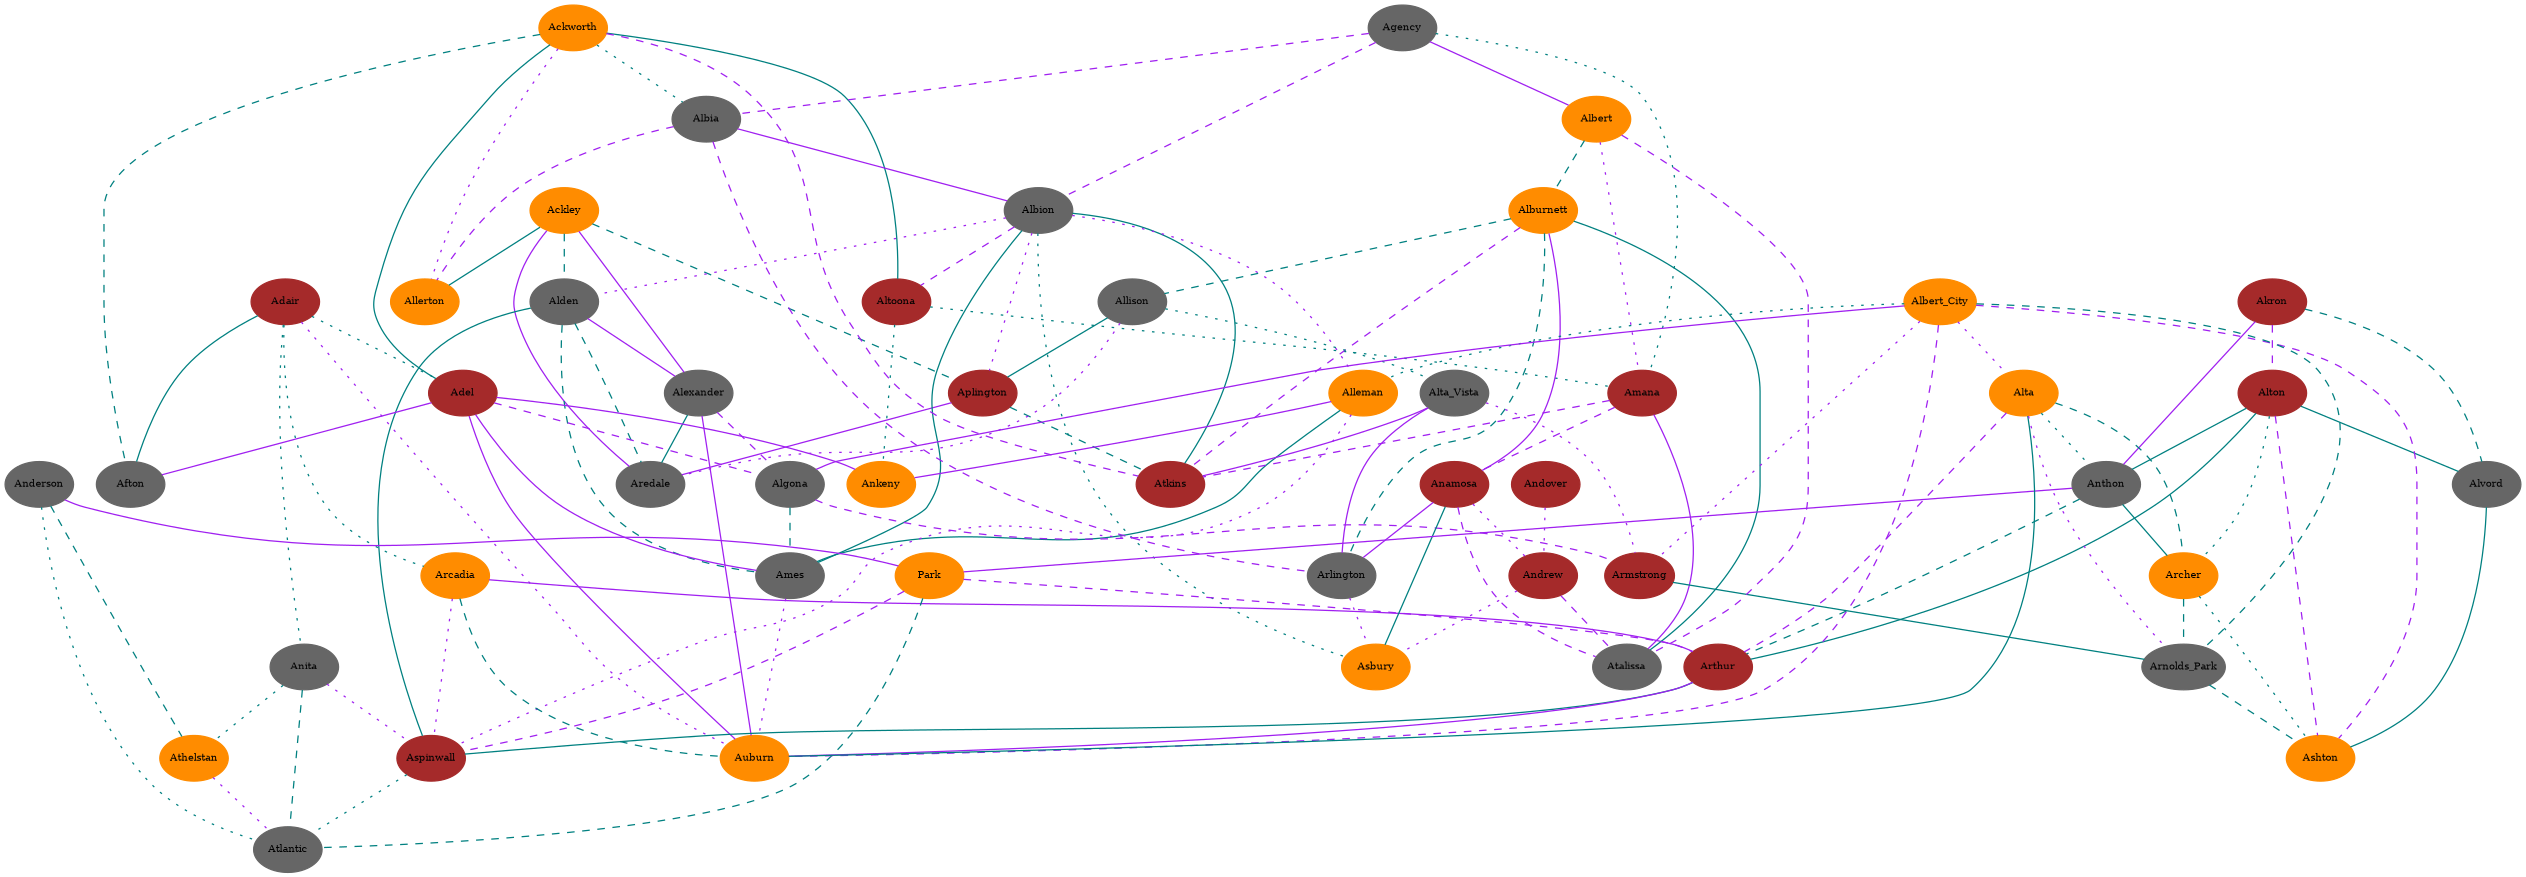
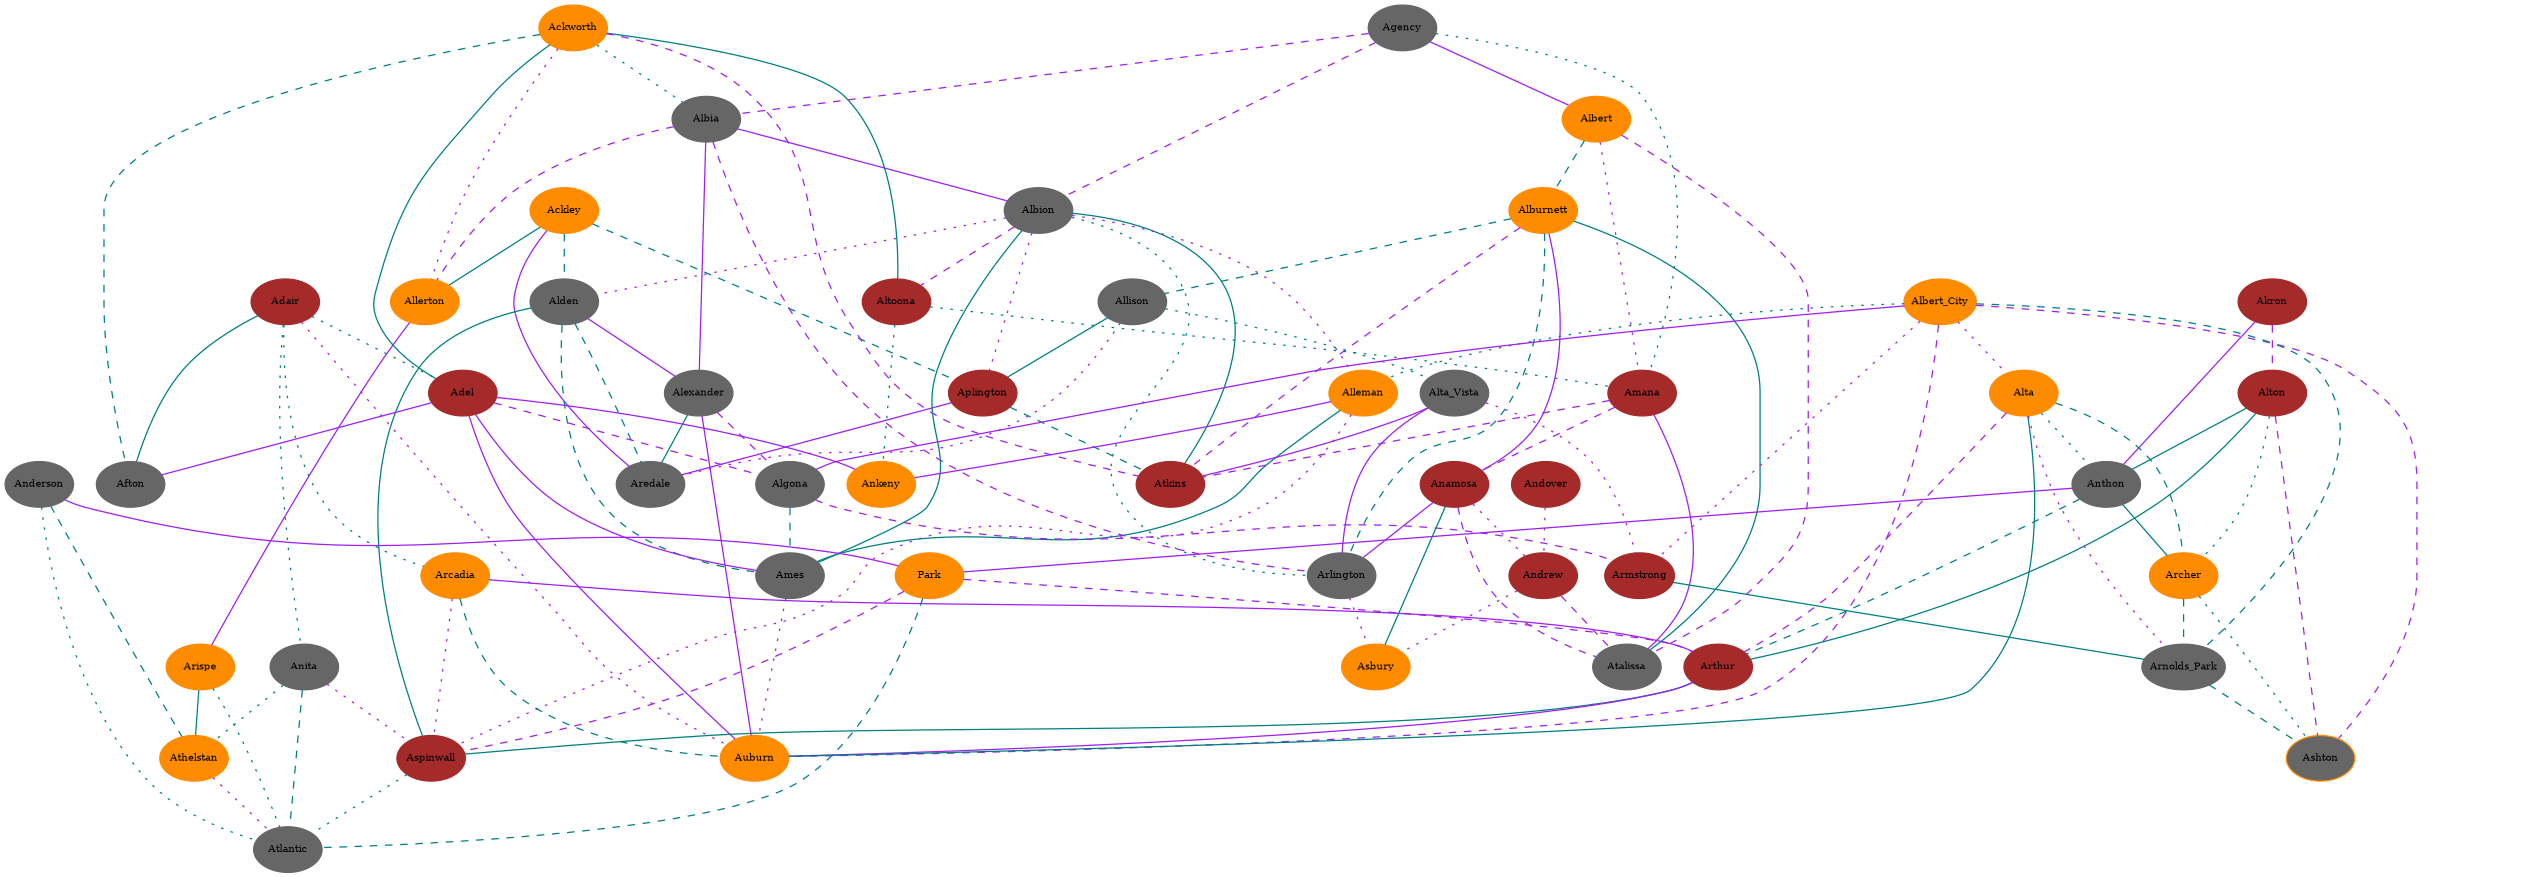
  graph {
    node [color=gray40 fontsize=8 margin="0.05,0.03" style=filled]
    edge [color=purple style=solid]
    Ackley [color=darkorange]
    Alden
    Alexander
    Aplington [color=brown]
    Aredale
    Allerton [color=darkorange]
    Albion
    Altoona [color=brown]
    Atkins [color=brown]
    Ames
    Alleman [color=darkorange]
    Arlington
    Aspinwall [color=brown]
    Auburn [color=darkorange]
    Algona
    Ackworth [color=darkorange]
    Adel [color=brown]
    Afton
    Albia
    Ankeny [color=darkorange]
+   Arispe [color=darkorange]
    Amana [color=brown]
    Adair [color=brown]
    Anita
    Arcadia [color=darkorange]
    Athelstan [color=darkorange]
    Atlantic
    Arthur [color=brown]
    Armstrong [color=brown]
    Agency
    n31 [color=darkorange label=Albert]
    Alburnett [color=darkorange]
    Atalissa
    Anamosa [color=brown]
    Allison
    Akron [color=brown]
    Alton [color=brown]
-   Alvord
    Anthon
-   Ashton [color=darkorange]
+   Ashton [color=darkorange fillcolor=gray40]
    Archer [color=darkorange]
    n42 [color=darkorange label=Park]
    Albert_City [color=darkorange]
    Alta [color=darkorange]
    Arnolds_Park
    Asbury [color=darkorange]
    Alta_Vista
    Andrew [color=brown]
    Anderson
    Andover [color=brown]
    Ackley -- Alden [color=teal style=dashed]
-   Ackley -- Alexander
+   Albia -- Alexander
    Ackley -- Aplington [color=teal style=dashed]
    Ackley -- Aredale
    Ackley -- Allerton [color=teal]
    Alden -- Alexander
    Alden -- Aredale [color=teal style=dashed]
    Alden -- Ames [color=teal style=dashed]
    Alden -- Aspinwall [color=teal]
    Alexander -- Aredale [color=teal]
    Alexander -- Auburn
    Alexander -- Algona [style=dashed]
    Aplington -- Aredale
    Aplington -- Atkins [color=teal style=dashed]
+   Allerton -- Arispe
    Albion -- Alden [style=dotted]
    Albion -- Aplington [style=dotted]
    Albion -- Altoona [style=dashed]
    Albion -- Atkins [color=teal]
    Albion -- Ames [color=teal]
    Albion -- Alleman [style=dotted]
-   Albion -- Asbury [color=teal style=dotted]
+   Albion -- Arlington [color=teal style=dotted]
    Altoona -- Ankeny [color=teal style=dotted]
    Altoona -- Amana [color=teal style=dotted]
    Ames -- Auburn [style=dotted]
    Alleman -- Ames [color=teal]
    Alleman -- Aspinwall [style=dotted]
    Alleman -- Ankeny
    Arlington -- Asbury [style=dotted]
    Aspinwall -- Atlantic [color=teal style=dotted]
    Algona -- Ames [color=teal style=dashed]
    Algona -- Armstrong [style=dashed]
    Ackworth -- Allerton [style=dotted]
    Ackworth -- Altoona [color=teal]
    Ackworth -- Atkins [style=dashed]
    Ackworth -- Adel [color=teal]
    Ackworth -- Afton [color=teal style=dashed]
    Ackworth -- Albia [color=teal style=dotted]
    Adel -- Ames
    Adel -- Auburn
    Adel -- Algona [style=dashed]
    Adel -- Afton
    Adel -- Ankeny
    Albia -- Allerton [style=dashed]
    Albia -- Albion
    Albia -- Arlington [style=dashed]
+   Arispe -- Athelstan [color=teal]
+   Arispe -- Atlantic [color=teal style=dotted]
    Amana -- Atkins [style=dashed]
    Amana -- Atalissa
    Amana -- Anamosa [style=dashed]
    Adair -- Auburn [style=dotted]
    Adair -- Adel [color=teal style=dotted]
    Adair -- Afton [color=teal]
    Adair -- Anita [color=teal style=dotted]
    Adair -- Arcadia [color=teal style=dotted]
    Anita -- Aspinwall [style=dotted]
    Anita -- Athelstan [color=teal style=dotted]
    Anita -- Atlantic [color=teal style=dashed]
    Arcadia -- Aspinwall [style=dotted]
    Arcadia -- Auburn [color=teal style=dashed]
    Arcadia -- Arthur
    Athelstan -- Atlantic [style=dotted]
    Arthur -- Aspinwall [color=teal]
    Arthur -- Auburn
    Armstrong -- Arnolds_Park [color=teal]
    Agency -- Albion [style=dashed]
    Agency -- Albia [style=dashed]
    Agency -- Amana [color=teal style=dotted]
    Agency -- n31
    n31 -- Amana [style=dotted]
    n31 -- Alburnett [color=teal style=dashed]
    n31 -- Atalissa [style=dashed]
    Alburnett -- Atkins [style=dashed]
    Alburnett -- Arlington [color=teal style=dashed]
    Alburnett -- Atalissa [color=teal]
    Alburnett -- Anamosa
    Alburnett -- Allison [color=teal style=dashed]
    Anamosa -- Arlington
    Anamosa -- Atalissa [style=dashed]
    Anamosa -- Asbury [color=teal]
    Anamosa -- Andrew [style=dotted]
    Allison -- Aplington [color=teal]
    Allison -- Aredale [style=dotted]
    Allison -- Alta_Vista [color=teal style=dotted]
    Akron -- Alton [style=dashed]
-   Akron -- Alvord [color=teal style=dashed]
    Akron -- Anthon
    Alton -- Arthur [color=teal]
-   Alton -- Alvord [color=teal]
    Alton -- Anthon [color=teal]
    Alton -- Ashton [style=dashed]
    Alton -- Archer [color=teal style=dotted]
-   Alvord -- Ashton [color=teal]
    Anthon -- Arthur [color=teal style=dashed]
    Anthon -- Archer [color=teal]
    Anthon -- n42
    Archer -- Ashton [color=teal style=dotted]
    Archer -- Arnolds_Park [color=teal style=dashed]
    n42 -- Aspinwall [style=dashed]
    n42 -- Atlantic [color=teal style=dashed]
    n42 -- Arthur [style=dashed]
    Albert_City -- Alleman [color=teal style=dotted]
    Albert_City -- Auburn [style=dashed]
    Albert_City -- Algona
    Albert_City -- Armstrong [style=dotted]
    Albert_City -- Ashton [style=dashed]
    Albert_City -- Alta [style=dotted]
    Albert_City -- Arnolds_Park [color=teal style=dashed]
    Alta -- Auburn [color=teal]
    Alta -- Arthur [style=dashed]
    Alta -- Anthon [color=teal style=dotted]
    Alta -- Archer [color=teal style=dashed]
    Alta -- Arnolds_Park [style=dotted]
    Arnolds_Park -- Ashton [color=teal style=dashed]
    Alta_Vista -- Atkins
    Alta_Vista -- Arlington
    Alta_Vista -- Armstrong [style=dotted]
    Andrew -- Atalissa [style=dashed]
    Andrew -- Asbury [style=dotted]
    Anderson -- Athelstan [color=teal style=dashed]
    Anderson -- Atlantic [color=teal style=dotted]
    Anderson -- n42
    Andover -- Andrew [style=dotted]
  }
